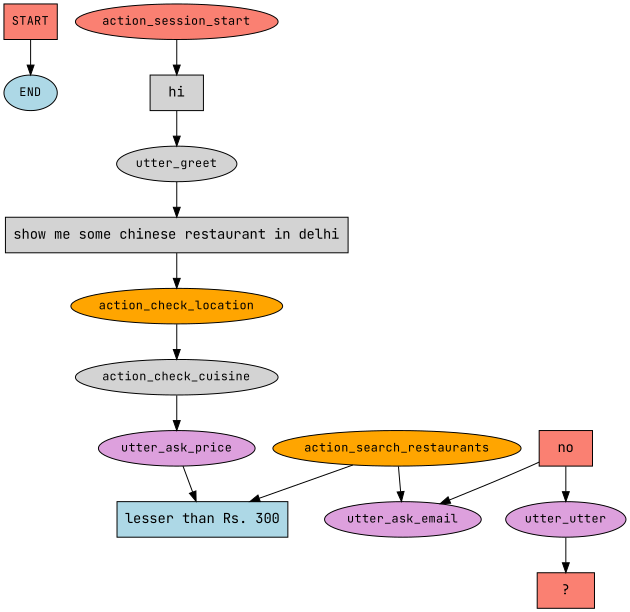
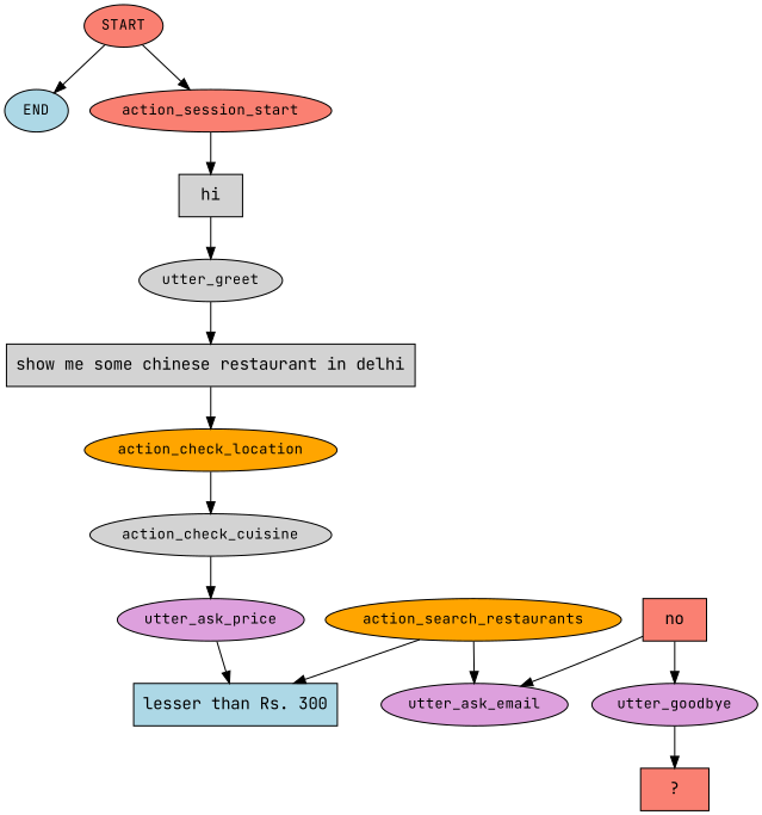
  digraph {
    fontname="JetBrains Mono"
    node [fillcolor=salmon fontname="JetBrains Mono" fontsize=12 style=filled]
    edge [fontname="JetBrains Mono"]
-   n1 [label=START shape=box]
+   n1 [label=START]
    n2 [fillcolor=lightblue label=END]
    n3 [label=action_session_start]
    n4 [fillcolor=lightgrey label=hi shape=rect fontsize=""]
    n5 [fillcolor=lightgrey label=utter_greet]
    n6 [fillcolor=lightgrey label="show me some chinese restaurant in delhi" shape=rect fontsize=""]
    n7 [fillcolor=orange label=action_check_location]
    n8 [fillcolor=lightgrey label=action_check_cuisine]
    n9 [fillcolor=plum label=utter_ask_price]
    n10 [fillcolor=lightblue label="lesser than Rs. 300" shape=rect fontsize=""]
    n11 [fillcolor=orange label=action_search_restaurants]
    n12 [fillcolor=plum label=utter_ask_email]
    n13 [label=no shape=rect fontsize=""]
-   n14 [fillcolor=plum label=utter_utter]
+   n14 [fillcolor=plum label=utter_goodbye]
    n15 [label="  ?  " shape=rect fontsize=""]
    n1 -> n2
+   n1 -> n3
    n3 -> n4
    n4 -> n5
    n5 -> n6
    n6 -> n7
    n7 -> n8
    n8 -> n9
    n9 -> n10
    n11 -> n10
    n11 -> n12
    n13 -> n12
    n13 -> n14
    n14 -> n15
  }
